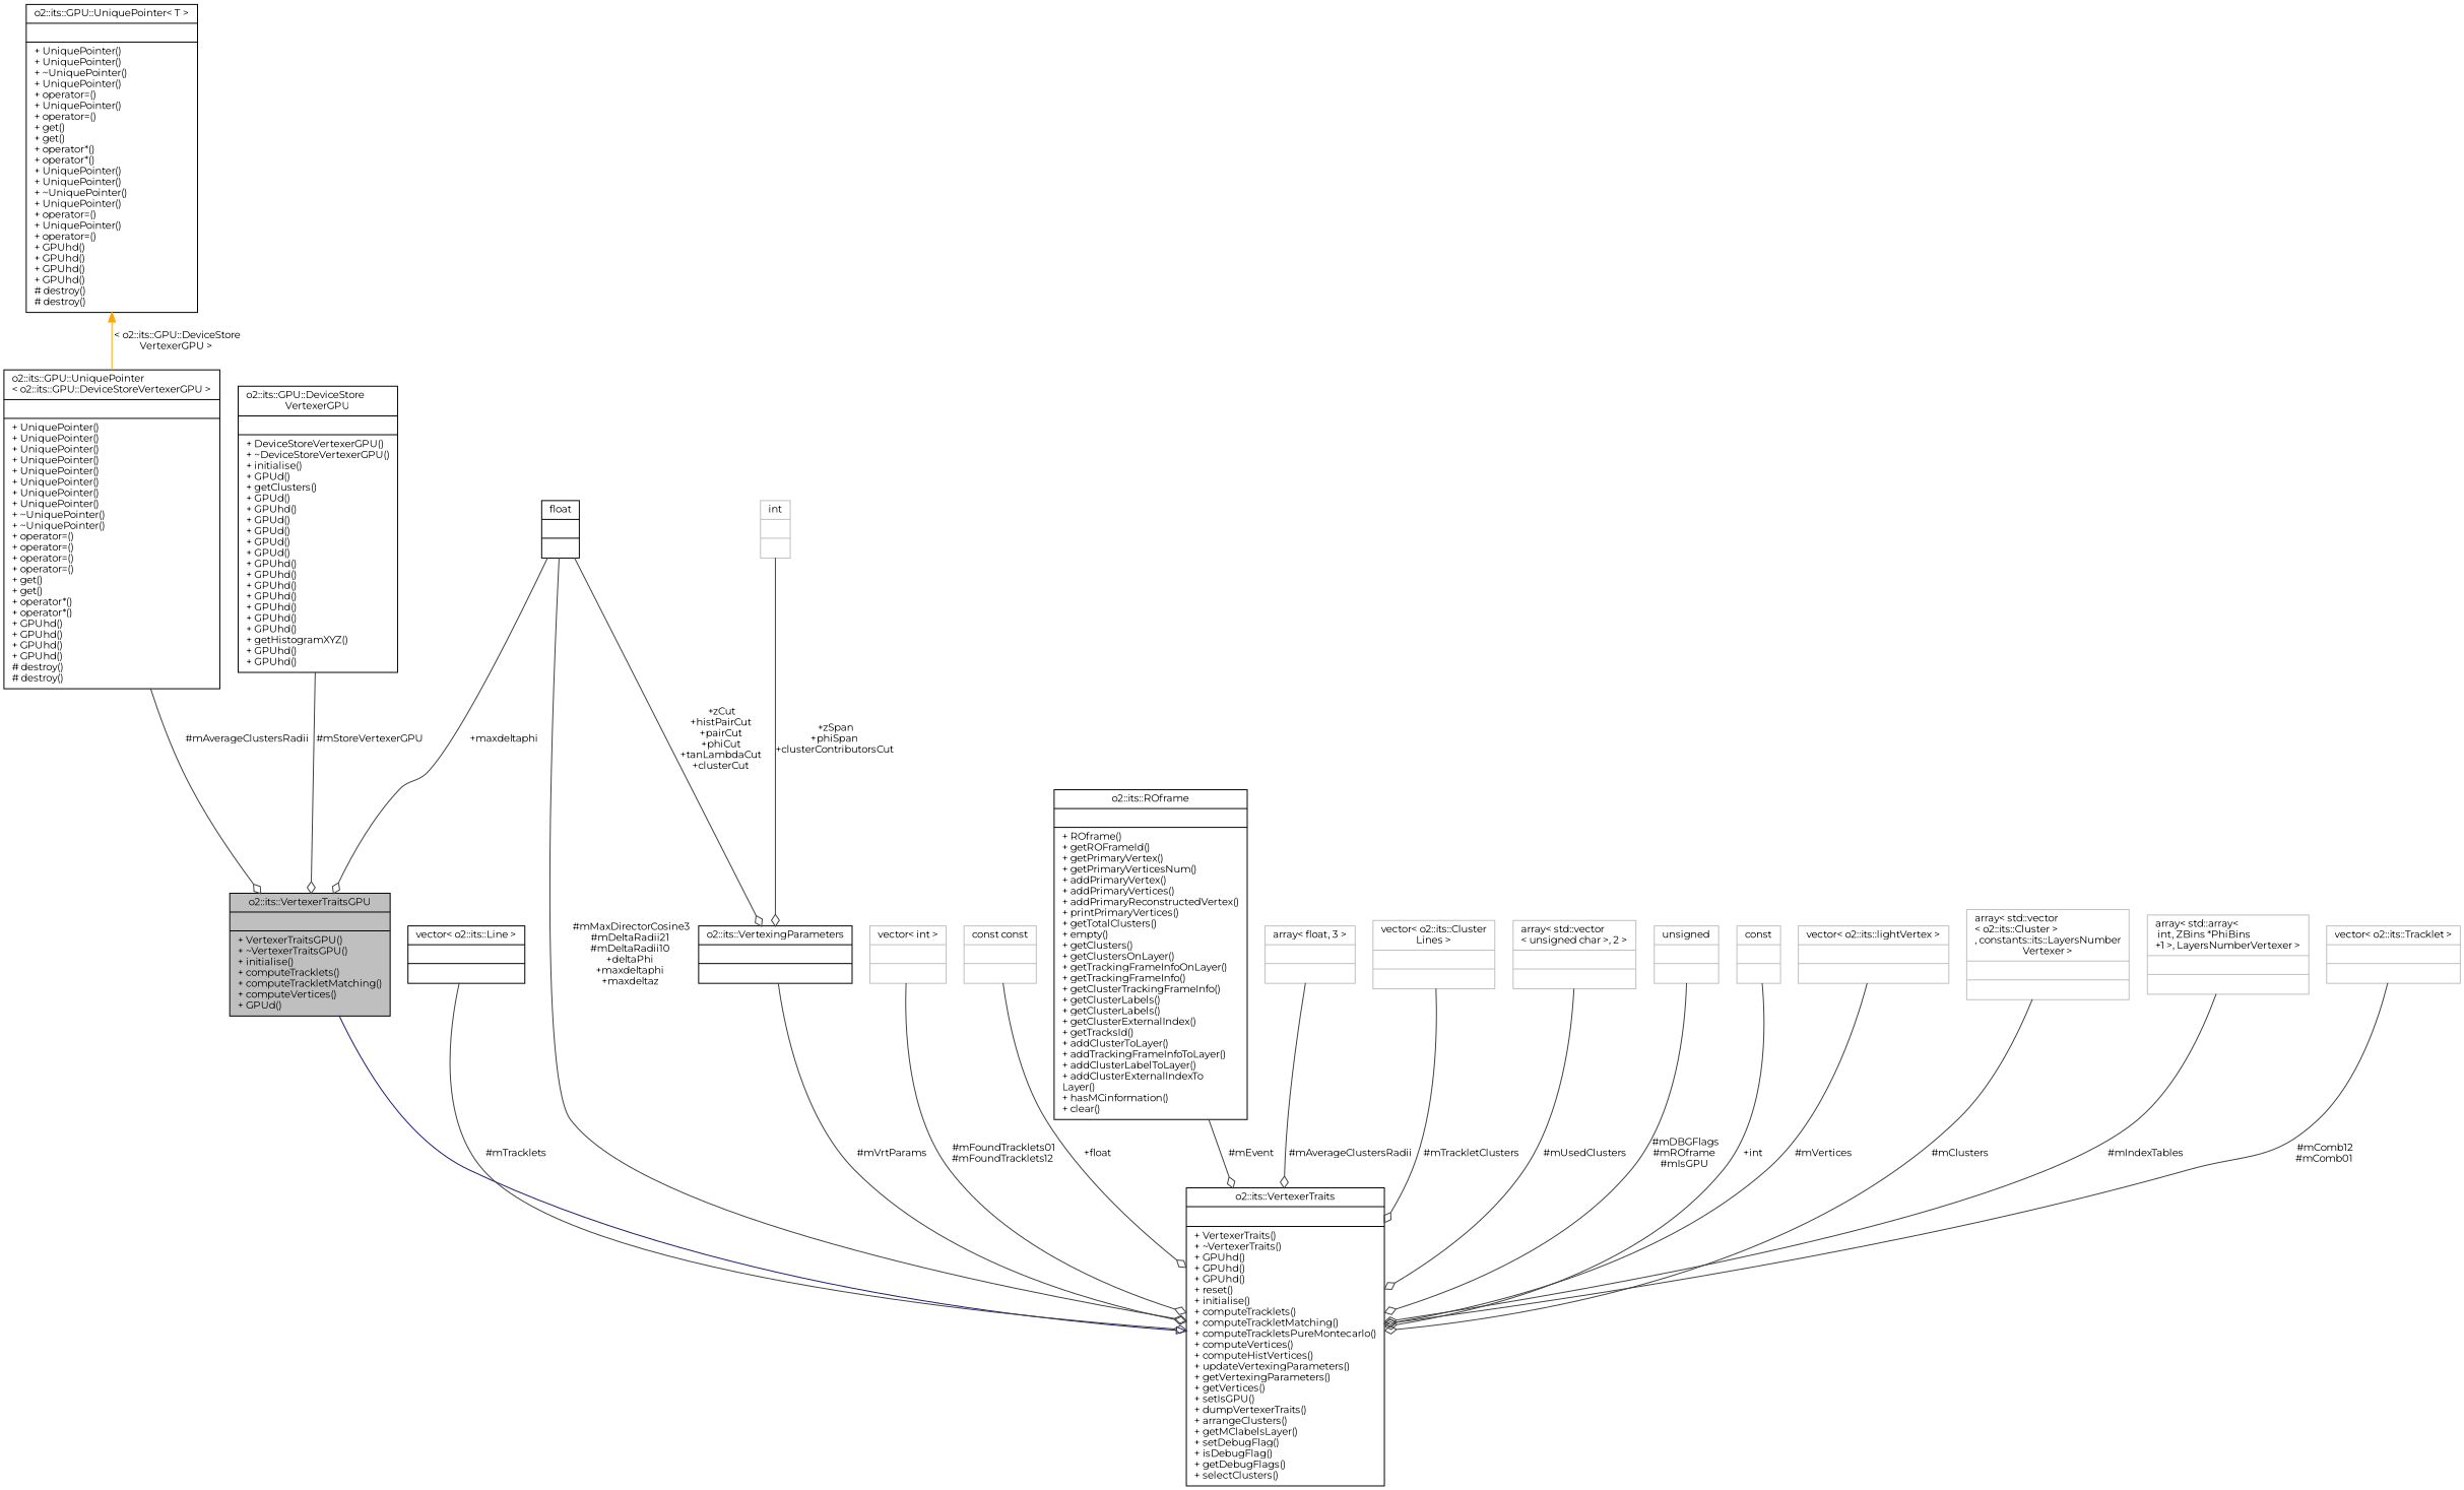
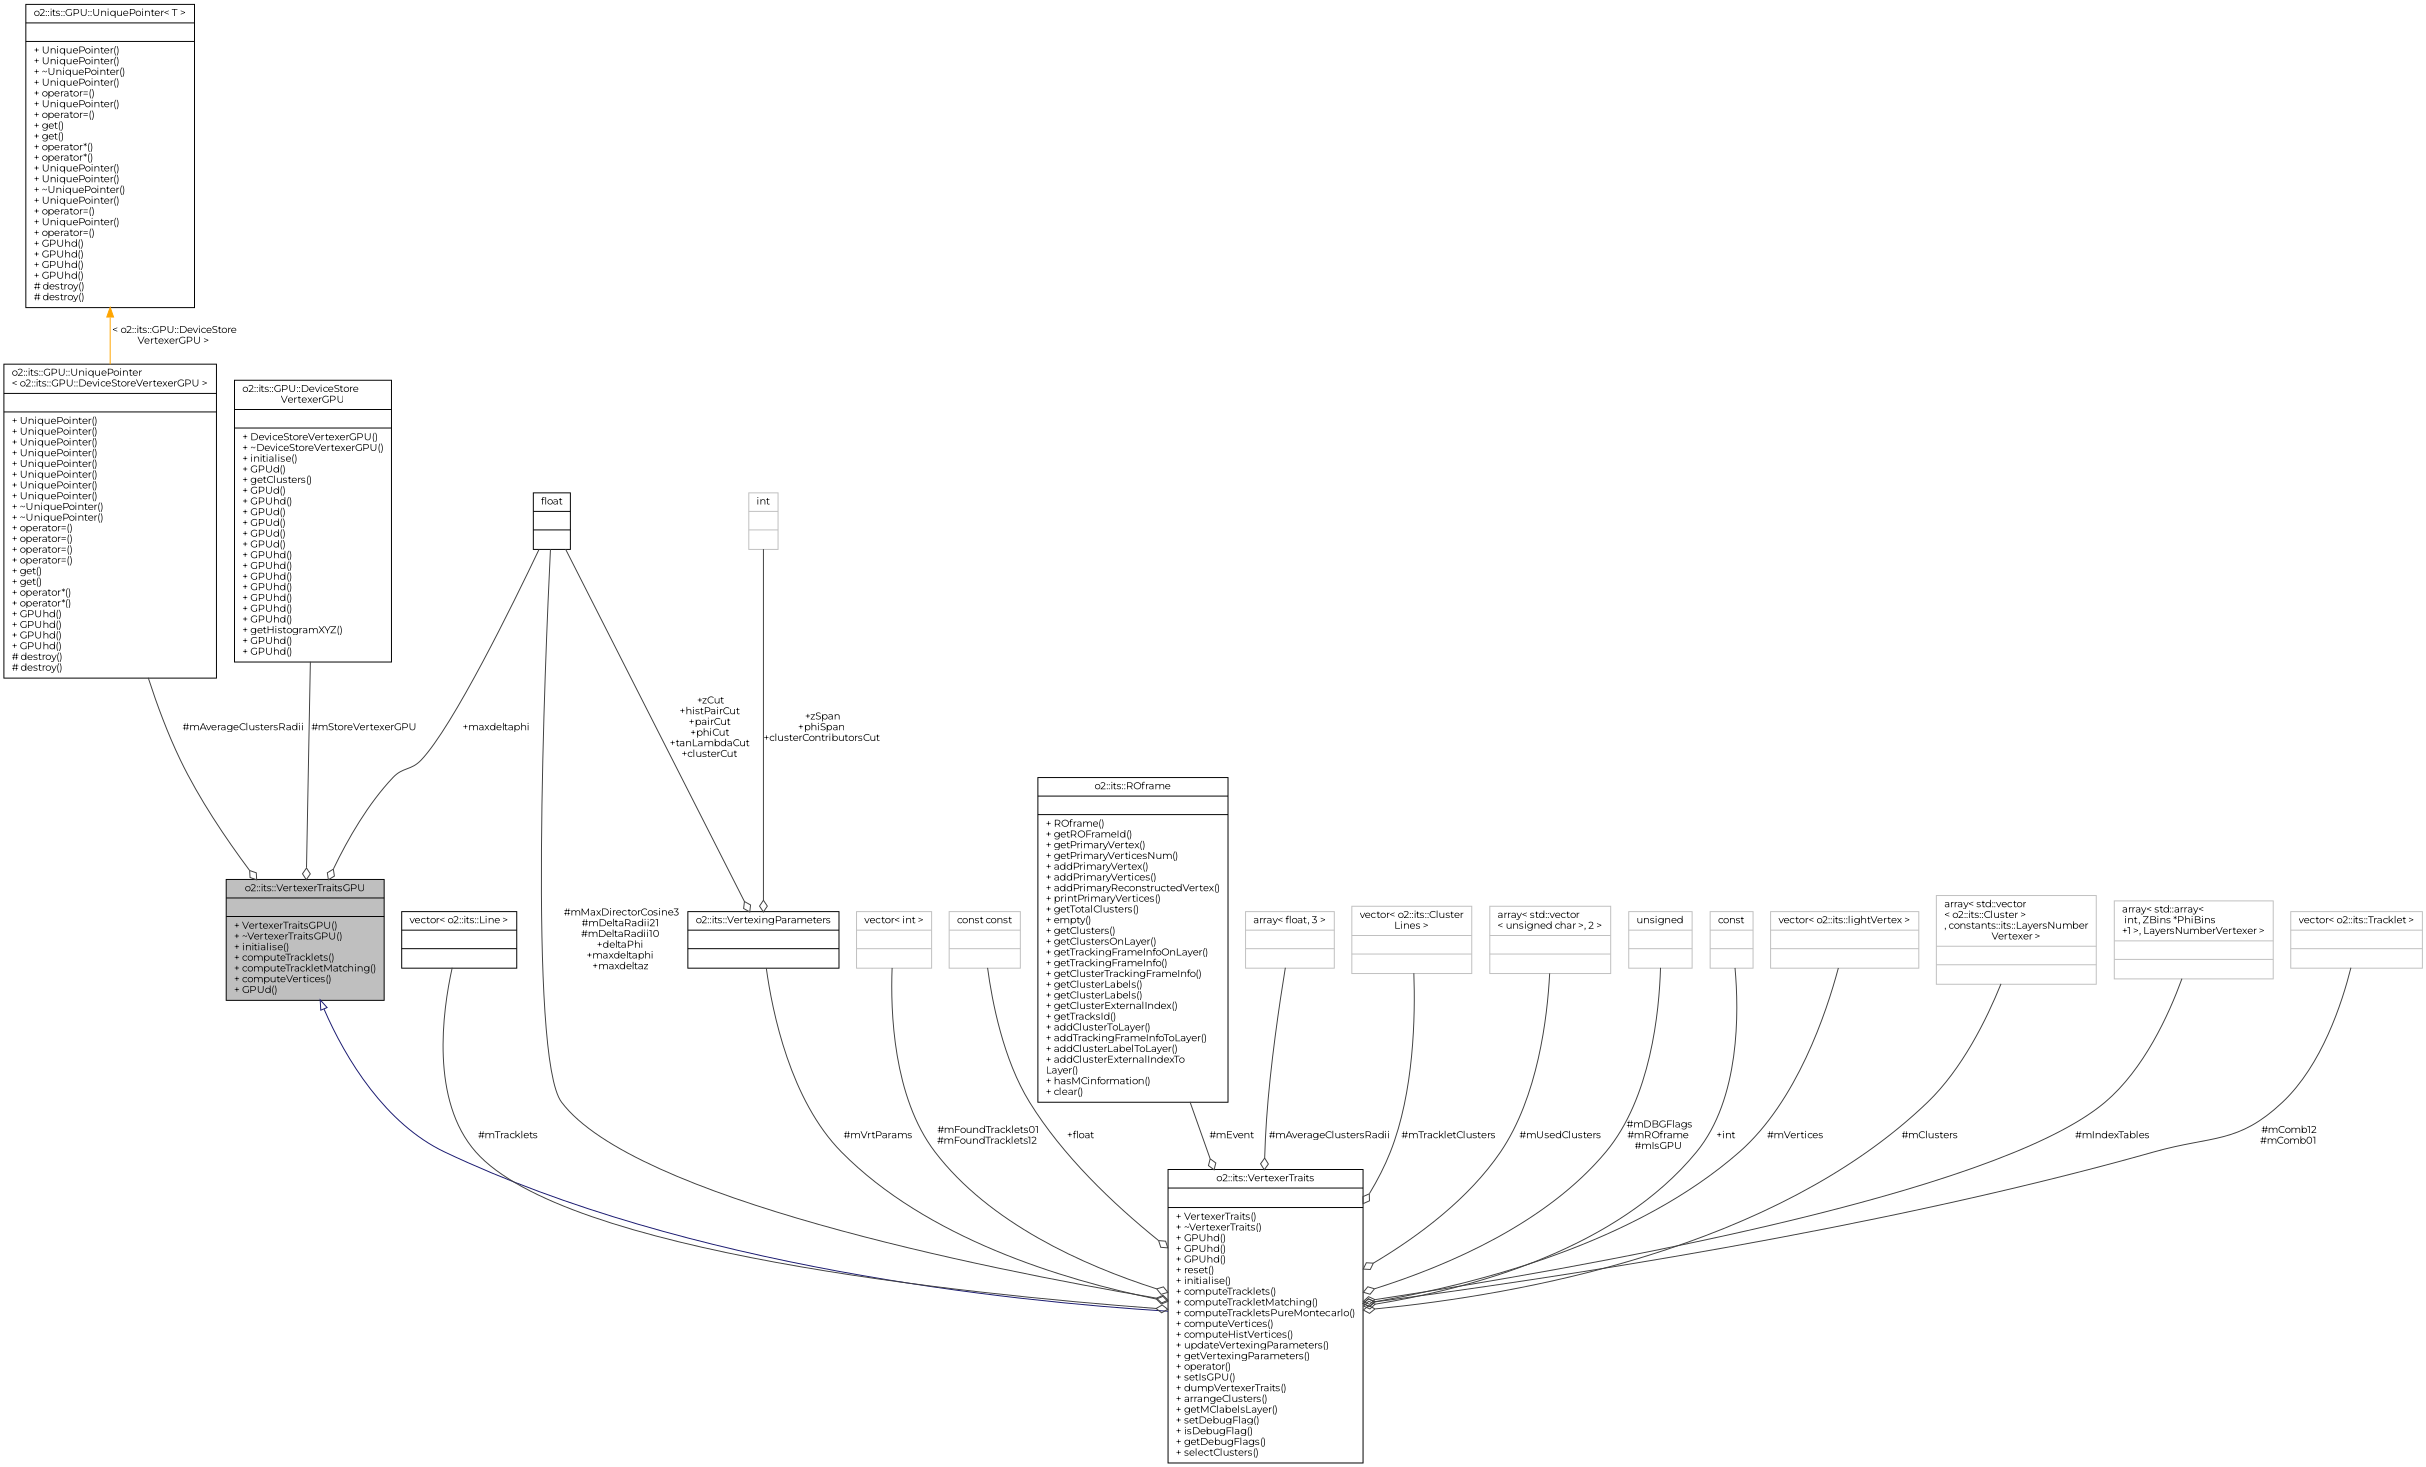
  digraph {
    fontname=Montserrat
    node [color=grey75 fontname=Montserrat fontsize=10 shape=record]
    edge [color=grey25 fontname=Montserrat fontsize=10 labelfontname=Helvetica labelfontsize=10 style=solid arrowhead=odiamond]
    n1 [color=black fillcolor=grey75 fontcolor=black height=0.2 label="{o2::its::VertexerTraitsGPU\n||+ VertexerTraitsGPU()\l+ ~VertexerTraitsGPU()\l+ initialise()\l+ computeTracklets()\l+ computeTrackletMatching()\l+ computeVertices()\l+ GPUd()\l}" style=filled width=0.4]
-   n2 [color=black height=0.2 label="{o2::its::VertexerTraits\n||+ VertexerTraits()\l+ ~VertexerTraits()\l+ GPUhd()\l+ GPUhd()\l+ GPUhd()\l+ reset()\l+ initialise()\l+ computeTracklets()\l+ computeTrackletMatching()\l+ computeTrackletsPureMontecarlo()\l+ computeVertices()\l+ computeHistVertices()\l+ updateVertexingParameters()\l+ getVertexingParameters()\l+ getVertices()\l+ setIsGPU()\l+ dumpVertexerTraits()\l+ arrangeClusters()\l+ getMClabelsLayer()\l+ setDebugFlag()\l+ isDebugFlag()\l+ getDebugFlags()\l+ selectClusters()\l}" width=0.4]
+   n2 [color=black height=0.2 label="{o2::its::VertexerTraits\n||+ VertexerTraits()\l+ ~VertexerTraits()\l+ GPUhd()\l+ GPUhd()\l+ GPUhd()\l+ reset()\l+ initialise()\l+ computeTracklets()\l+ computeTrackletMatching()\l+ computeTrackletsPureMontecarlo()\l+ computeVertices()\l+ computeHistVertices()\l+ updateVertexingParameters()\l+ getVertexingParameters()\l+ operator()\l+ setIsGPU()\l+ dumpVertexerTraits()\l+ arrangeClusters()\l+ getMClabelsLayer()\l+ setDebugFlag()\l+ isDebugFlag()\l+ getDebugFlags()\l+ selectClusters()\l}" width=0.4]
    n3 [color=black height=0.2 label="{vector\< o2::its::Line \>\n||}" width=0.4]
    n4 [color=black height=0.2 label="{o2::its::VertexingParameters\n||}" width=0.4]
    n5 [color=black height=0.2 label="{float\n||}" width=0.4]
    n6 [height=0.2 label="{int\n||}" width=0.4]
    n7 [height=0.2 label="{vector\< int \>\n||}" width=0.4]
    n8 [height=0.2 label="{const const\n||}" width=0.4]
    n9 [color=black height=0.2 label="{o2::its::ROframe\n||+ ROframe()\l+ getROFrameId()\l+ getPrimaryVertex()\l+ getPrimaryVerticesNum()\l+ addPrimaryVertex()\l+ addPrimaryVertices()\l+ addPrimaryReconstructedVertex()\l+ printPrimaryVertices()\l+ getTotalClusters()\l+ empty()\l+ getClusters()\l+ getClustersOnLayer()\l+ getTrackingFrameInfoOnLayer()\l+ getTrackingFrameInfo()\l+ getClusterTrackingFrameInfo()\l+ getClusterLabels()\l+ getClusterLabels()\l+ getClusterExternalIndex()\l+ getTracksId()\l+ addClusterToLayer()\l+ addTrackingFrameInfoToLayer()\l+ addClusterLabelToLayer()\l+ addClusterExternalIndexTo\lLayer()\l+ hasMCinformation()\l+ clear()\l}" width=0.4]
    n10 [height=0.2 label="{array\< float, 3 \>\n||}" width=0.4]
    n11 [height=0.2 label="{vector\< o2::its::Cluster\lLines \>\n||}" width=0.4]
    n12 [height=0.2 label="{array\< std::vector\l\< unsigned char \>, 2 \>\n||}" width=0.4]
    n13 [height=0.2 label="{unsigned\n||}" width=0.4]
    n14 [height=0.2 label="{const\n||}" width=0.4]
    n15 [height=0.2 label="{vector\< o2::its::lightVertex \>\n||}" width=0.4]
    n16 [height=0.2 label="{array\< std::vector\l\< o2::its::Cluster \>\l, constants::its::LayersNumber\lVertexer \>\n||}" width=0.4]
    n17 [height=0.2 label="{array\< std::array\<\l int, ZBins *PhiBins\l+1 \>, LayersNumberVertexer \>\n||}" width=0.4]
    n18 [height=0.2 label="{vector\< o2::its::Tracklet \>\n||}" width=0.4]
    n19 [color=black height=0.2 label="{o2::its::GPU::UniquePointer\l\< o2::its::GPU::DeviceStoreVertexerGPU \>\n||+ UniquePointer()\l+ UniquePointer()\l+ UniquePointer()\l+ UniquePointer()\l+ UniquePointer()\l+ UniquePointer()\l+ UniquePointer()\l+ UniquePointer()\l+ ~UniquePointer()\l+ ~UniquePointer()\l+ operator=()\l+ operator=()\l+ operator=()\l+ operator=()\l+ get()\l+ get()\l+ operator*()\l+ operator*()\l+ GPUhd()\l+ GPUhd()\l+ GPUhd()\l+ GPUhd()\l# destroy()\l# destroy()\l}" width=0.4]
    n20 [color=black height=0.2 label="{o2::its::GPU::UniquePointer\< T \>\n||+ UniquePointer()\l+ UniquePointer()\l+ ~UniquePointer()\l+ UniquePointer()\l+ operator=()\l+ UniquePointer()\l+ operator=()\l+ get()\l+ get()\l+ operator*()\l+ operator*()\l+ UniquePointer()\l+ UniquePointer()\l+ ~UniquePointer()\l+ UniquePointer()\l+ operator=()\l+ UniquePointer()\l+ operator=()\l+ GPUhd()\l+ GPUhd()\l+ GPUhd()\l+ GPUhd()\l# destroy()\l# destroy()\l}" width=0.4]
    n21 [color=black height=0.2 label="{o2::its::GPU::DeviceStore\lVertexerGPU\n||+ DeviceStoreVertexerGPU()\l+ ~DeviceStoreVertexerGPU()\l+ initialise()\l+ GPUd()\l+ getClusters()\l+ GPUd()\l+ GPUhd()\l+ GPUd()\l+ GPUd()\l+ GPUd()\l+ GPUd()\l+ GPUhd()\l+ GPUhd()\l+ GPUhd()\l+ GPUhd()\l+ GPUhd()\l+ GPUhd()\l+ GPUhd()\l+ getHistogramXYZ()\l+ GPUhd()\l+ GPUhd()\l}" width=0.4]
-   n2 -> n1 [arrowtail=onormal color=midnightblue dir=back arrowhead=""]
+   n1 -> n2 [arrowtail=onormal color=midnightblue dir=back arrowhead=""]
    n3 -> n2 [label=" #mTracklets"]
    n4 -> n2 [label=" #mVrtParams"]
    n5 -> n1 [label=" +maxdeltaphi"]
    n5 -> n2 [label=" #mMaxDirectorCosine3\n#mDeltaRadii21\n#mDeltaRadii10\n+deltaPhi\n+maxdeltaphi\n+maxdeltaz"]
    n5 -> n4 [label=" +zCut\n+histPairCut\n+pairCut\n+phiCut\n+tanLambdaCut\n+clusterCut"]
    n6 -> n4 [label=" +zSpan\n+phiSpan\n+clusterContributorsCut"]
    n7 -> n2 [label=" #mFoundTracklets01\n#mFoundTracklets12"]
    n8 -> n2 [label=" +float"]
    n9 -> n2 [label=" #mEvent"]
    n10 -> n2 [label=" #mAverageClustersRadii"]
    n11 -> n2 [label=" #mTrackletClusters"]
    n12 -> n2 [label=" #mUsedClusters"]
    n13 -> n2 [label=" #mDBGFlags\n#mROframe\n#mIsGPU"]
    n14 -> n2 [label=" +int"]
    n15 -> n2 [label=" #mVertices"]
    n16 -> n2 [label=" #mClusters"]
    n17 -> n2 [label=" #mIndexTables"]
    n18 -> n2 [label=" #mComb12\n#mComb01"]
    n19 -> n1 [label=" #mAverageClustersRadii"]
    n20 -> n19 [color=orange dir=back label=" \< o2::its::GPU::DeviceStore\lVertexerGPU \>" arrowhead=""]
    n21 -> n1 [label=" #mStoreVertexerGPU"]
  }
